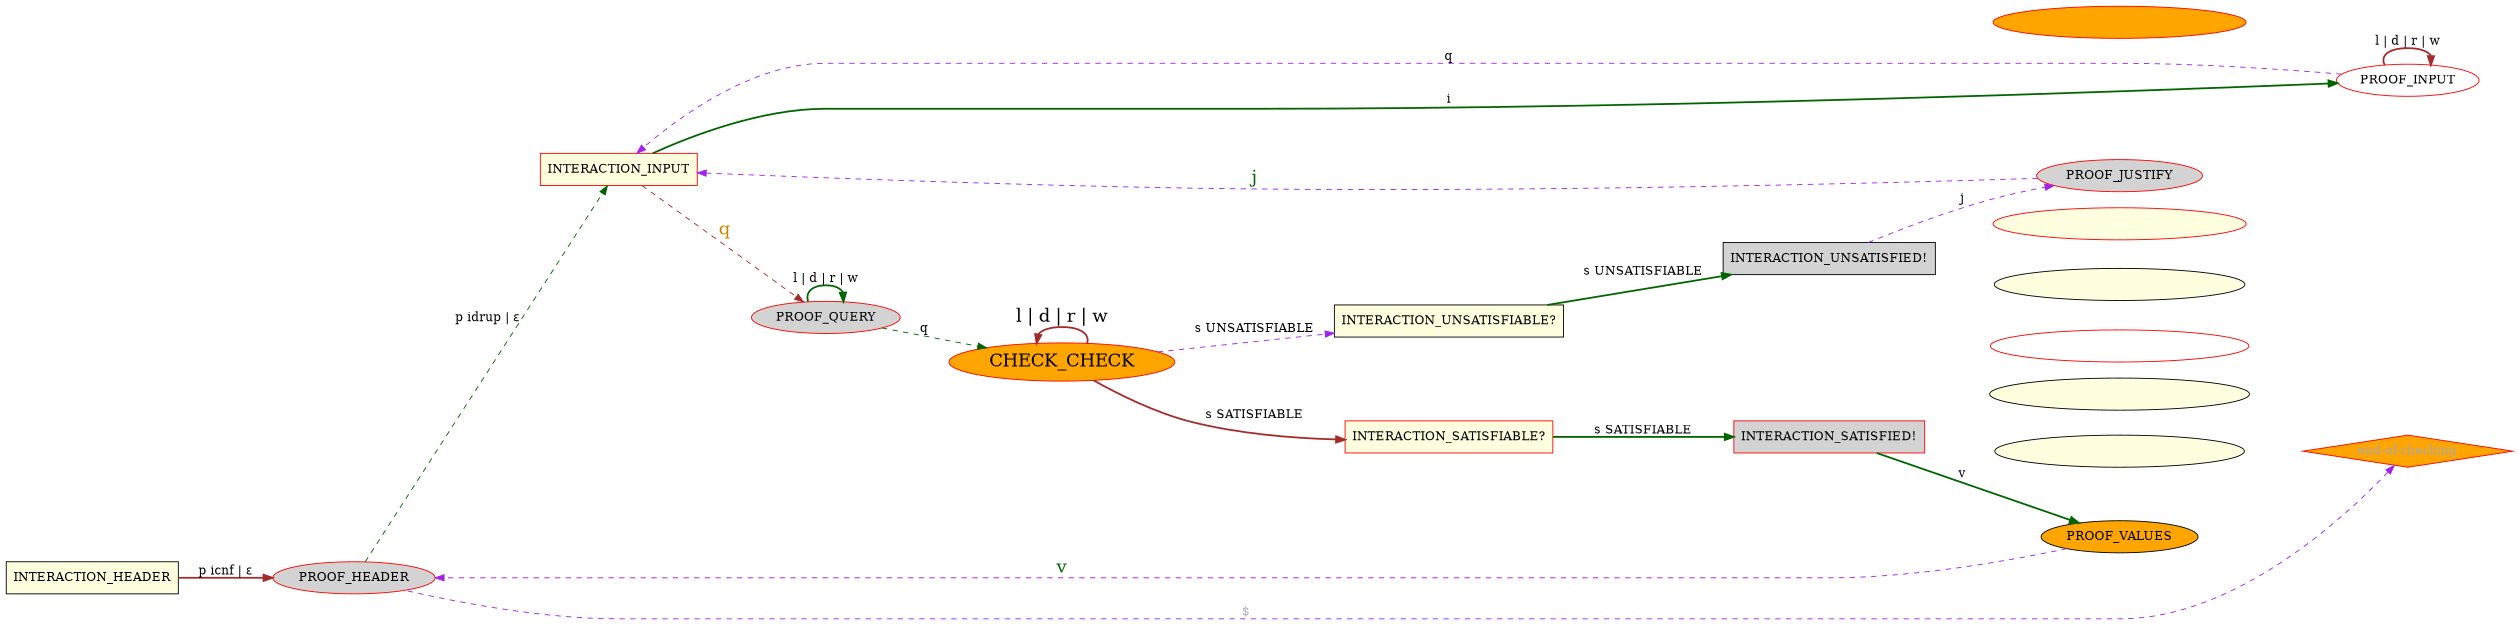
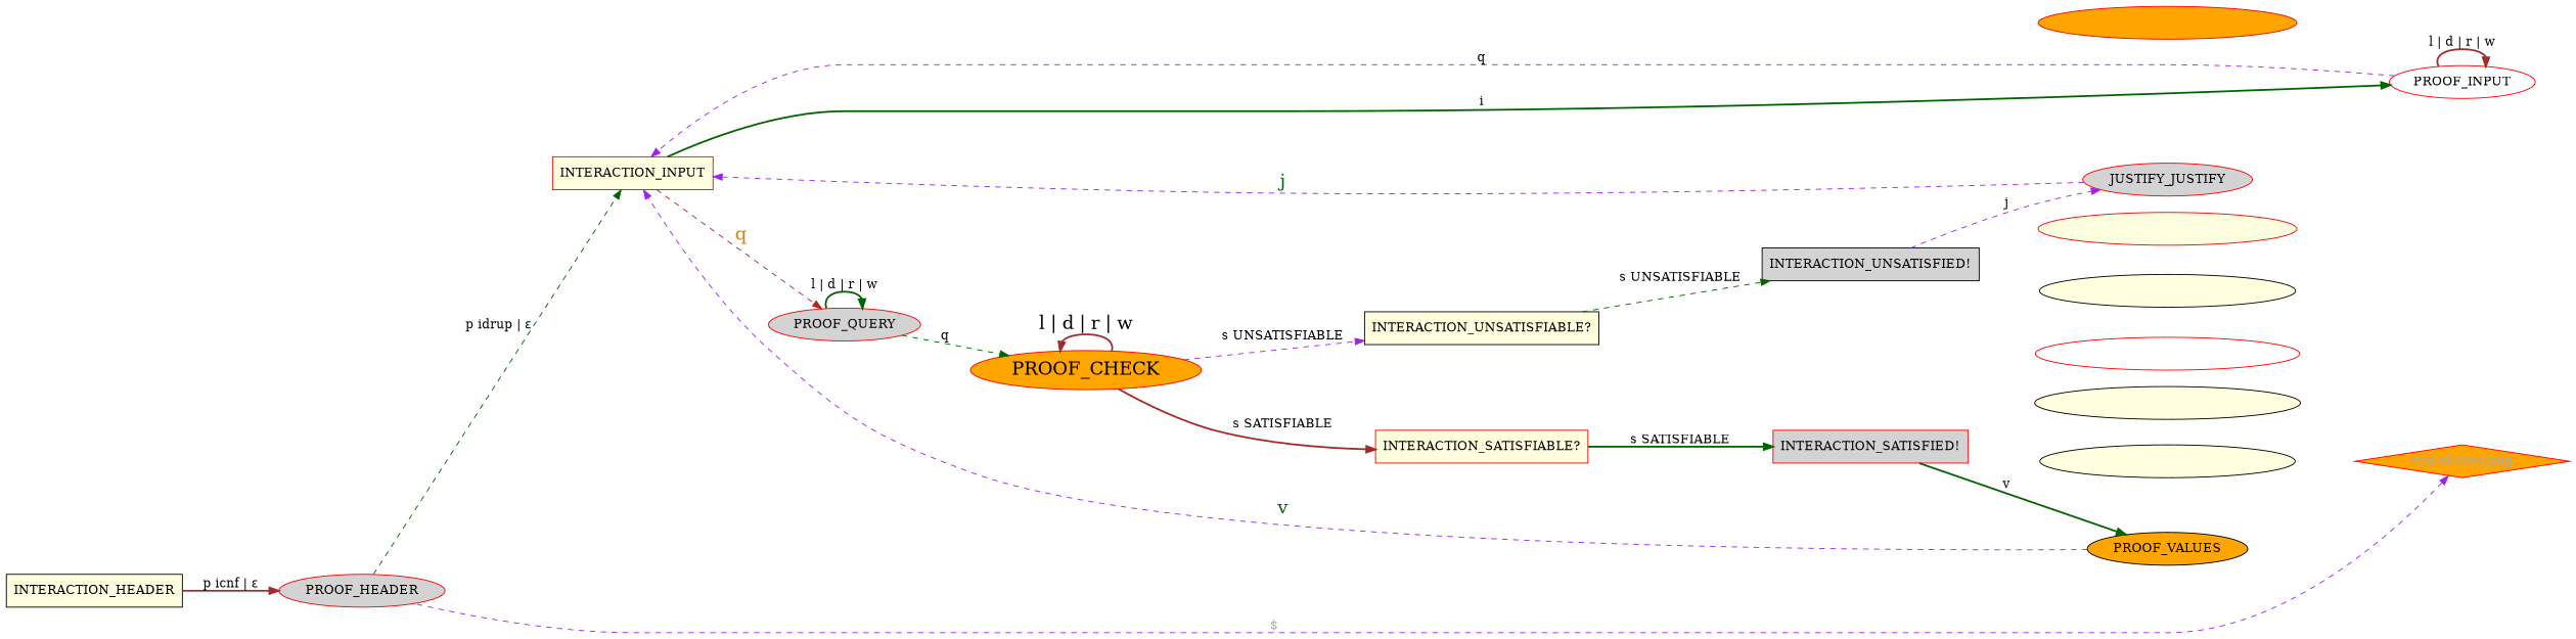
  digraph {
    rankdir=LR
    node [color=red fillcolor=lightyellow style=filled]
    edge [color=invis fontcolor=invis]
    INTERACTION_HEADER [color=black shape=box]
    PROOF_HEADER [fillcolor=lightgrey]
    INTERACTION_INPUT [shape=box]
    PROOF_INPUT [fillcolor=white]
    PROOF_QUERY [fillcolor=lightgrey]
-   PROOF_CHECK [fillcolor=orange fontsize=20 label=CHECK_CHECK]
+   PROOF_CHECK [fillcolor=orange fontsize=20]
    "end-of-checking" [fillcolor=orange fontcolor=darkgray shape=diamond]
    n8 [label="INTERACTION_SATISFIABLE?" shape=box]
    n9 [color=black label="INTERACTION_UNSATISFIABLE?" shape=box]
    n10 [fillcolor=lightgrey label="INTERACTION_SATISFIED!" shape=box]
    n11 [color=black fillcolor=lightgrey label="INTERACTION_UNSATISFIED!" shape=box]
    PROOF_VALUES [color=black fillcolor=orange]
    PROOF_INPUT_OR_VALUES [fontcolor=invis]
    PROOF_QUERY_OR_VALUES [fillcolor=white fontcolor=invis]
    PROOF_VALUES_AND_END [color=black fontcolor=invis]
-   PROOF_JUSTIFY [fillcolor=lightgrey]
+   PROOF_JUSTIFY [fillcolor=lightgrey label=JUSTIFY_JUSTIFY]
    PROOF_INPUT_OR_JUSTIFY [fillcolor=orange fontcolor=invis]
    PROOF_QUERY_OR_JUSTIFY [color=black fontcolor=invis]
    PROOF_JUSTIFY_AND_END [color=black fontcolor=invis]
    INTERACTION_HEADER -> PROOF_HEADER [color=brown label=" p icnf | ε " style=bold fontcolor=""]
    PROOF_HEADER -> INTERACTION_INPUT [color=darkgreen label=" p idrup | ε " style=dashed fontcolor=""]
    INTERACTION_INPUT -> PROOF_INPUT [color=darkgreen label=" i " style=bold fontcolor=""]
    INTERACTION_INPUT -> PROOF_QUERY [color=brown fontcolor=orange3 fontsize=20 label=" q " style=dashed]
    PROOF_INPUT -> INTERACTION_INPUT [color=purple label=" q " style=dashed fontcolor=""]
    PROOF_INPUT -> PROOF_INPUT [color=brown label=" l | d | r | w " style=bold fontcolor=""]
    PROOF_QUERY -> PROOF_QUERY [color=darkgreen label=" l | d | r | w " style=bold fontcolor=""]
    PROOF_QUERY -> PROOF_CHECK [color=darkgreen label=" q " style=dashed fontcolor=""]
    PROOF_CHECK -> PROOF_CHECK [color=brown dir=back fontsize=20 label=" l | d | r | w " style=bold fontcolor=""]
    PROOF_CHECK -> n8 [color=brown label=" s SATISFIABLE " style=bold fontcolor=""]
    PROOF_CHECK -> n9 [color=purple label=" s UNSATISFIABLE " style=dashed fontcolor=""]
    "end-of-checking" -> PROOF_HEADER [color=purple dir=back fontcolor=darkgray label="$    " style=dashed]
    n8 -> n10 [color=darkgreen label=" s SATISFIABLE " style=bold fontcolor=""]
-   n9 -> n11 [color=darkgreen label=" s UNSATISFIABLE " style=bold fontcolor=""]
+   n9 -> n11 [color=darkgreen label=" s UNSATISFIABLE " style=dashed fontcolor=""]
    n10 -> PROOF_VALUES [color=darkgreen label=" v " style=bold fontcolor=""]
    n10 -> PROOF_INPUT_OR_VALUES [label=" i "]
    n10 -> PROOF_QUERY_OR_VALUES [fontsize=20 label=" q "]
    n10 -> PROOF_VALUES_AND_END [label=" $ "]
    n11 -> PROOF_JUSTIFY [color=purple label=" j " style=dashed fontcolor=""]
    n11 -> PROOF_INPUT_OR_JUSTIFY [label=" i "]
    n11 -> PROOF_QUERY_OR_JUSTIFY [fontsize=20 label=" q "]
    n11 -> PROOF_JUSTIFY_AND_END [label=" $ "]
-   PROOF_VALUES -> PROOF_HEADER [color=purple fontcolor=darkgreen fontsize=20 label=" v " style=dashed]
+   PROOF_VALUES -> INTERACTION_INPUT [color=purple fontcolor=darkgreen fontsize=20 label=" v " style=dashed]
    PROOF_INPUT_OR_VALUES -> INTERACTION_INPUT [label=" i "]
    PROOF_INPUT_OR_VALUES -> PROOF_INPUT [fontsize=20 label=" v "]
    PROOF_QUERY_OR_VALUES -> PROOF_QUERY [fontsize=20 label=" v "]
    PROOF_QUERY_OR_VALUES -> PROOF_CHECK [label=" q "]
    PROOF_VALUES_AND_END -> "end-of-checking" [fontsize=20 label=" v "]
    PROOF_JUSTIFY -> INTERACTION_INPUT [color=purple fontcolor=darkgreen fontsize=20 label=" j " style=dashed]
    PROOF_INPUT_OR_JUSTIFY -> INTERACTION_INPUT [label=" i "]
    PROOF_INPUT_OR_JUSTIFY -> PROOF_INPUT [fontsize=20 label=" j "]
    PROOF_QUERY_OR_JUSTIFY -> PROOF_QUERY [fontsize=20 label=" j "]
    PROOF_QUERY_OR_JUSTIFY -> PROOF_CHECK [label=" q "]
    PROOF_JUSTIFY_AND_END -> "end-of-checking" [fontsize=20 label=" j "]
  }
